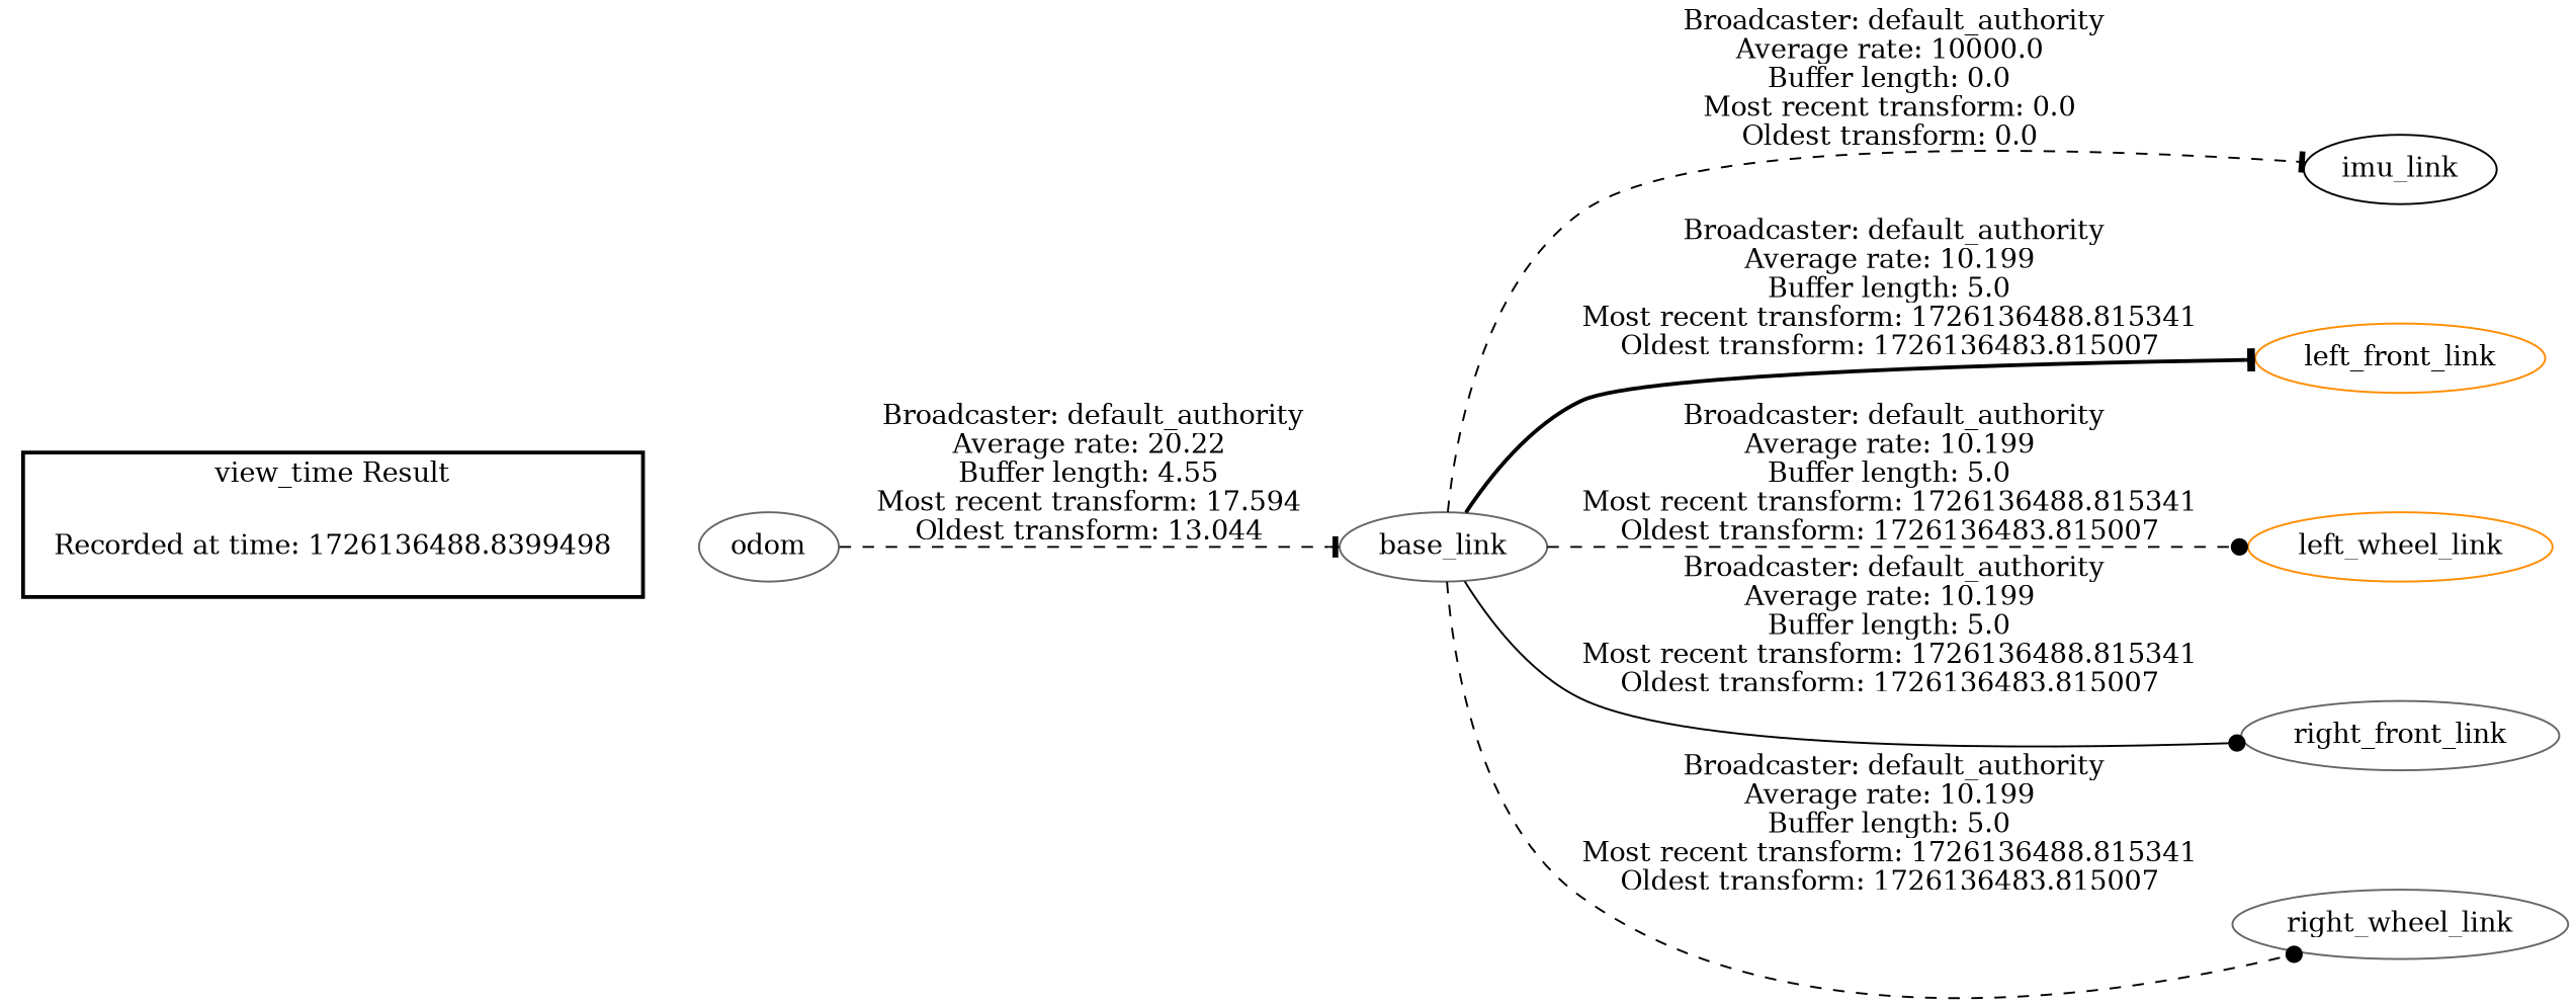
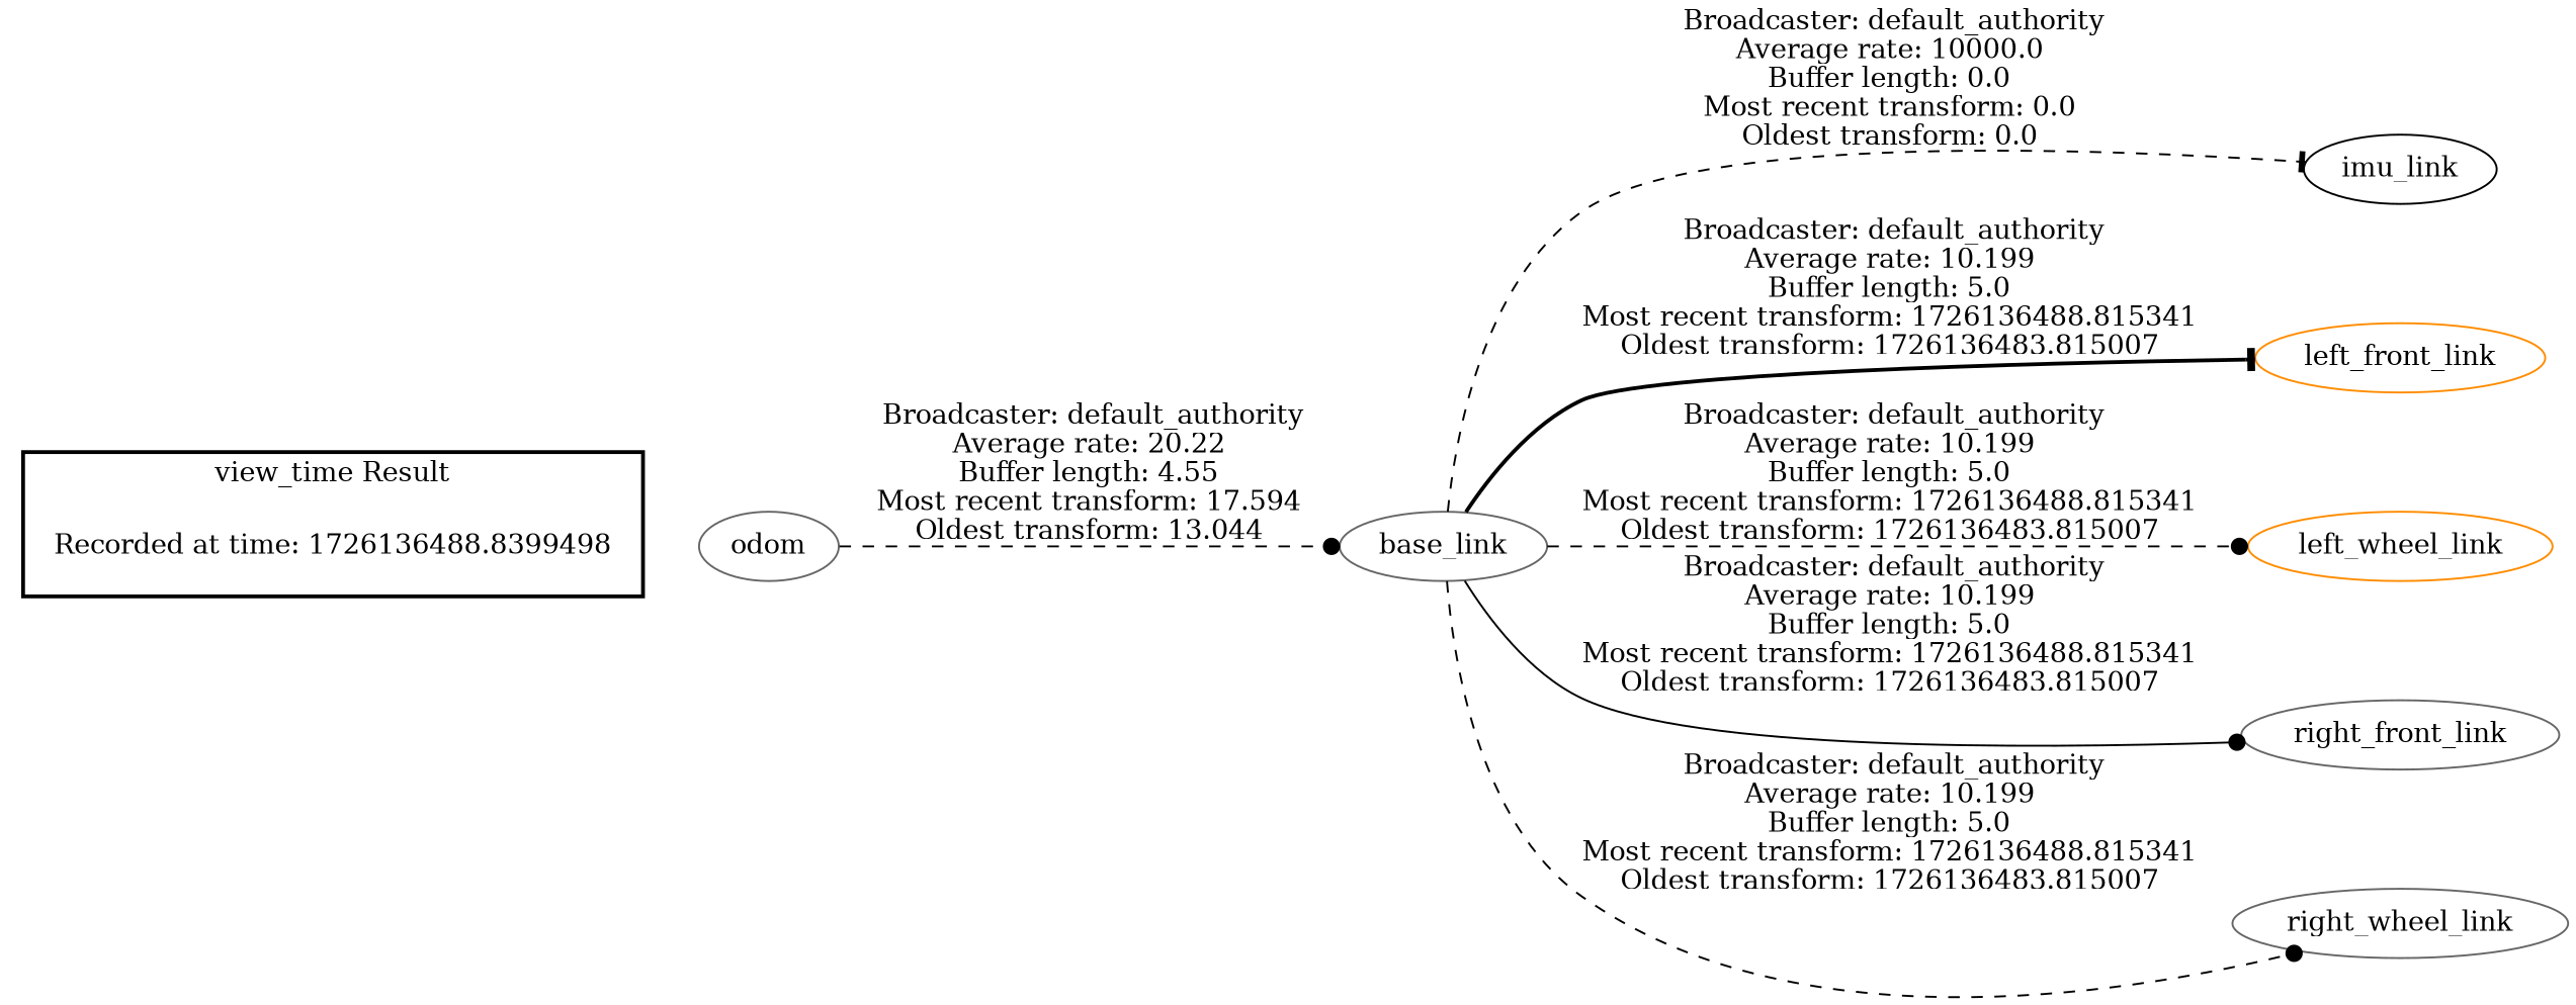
  digraph {
    rankdir=LR
    node [color=gray40]
    edge [style=dashed arrowhead=tee]
    "Recorded at time: 1726136488.8399498" [shape=plaintext]
    odom
    base_link
    imu_link [color=black]
    left_front_link [color=darkorange]
    left_wheel_link [color=darkorange]
    right_front_link
    right_wheel_link
    subgraph cluster_1 {
      color=black
      label="view_time Result"
      style=bold
      "Recorded at time: 1726136488.8399498"
    }
    "Recorded at time: 1726136488.8399498" -> odom [style=invis arrowhead=""]
-   odom -> base_link [label=" Broadcaster: default_authority\nAverage rate: 20.22\nBuffer length: 4.55\nMost recent transform: 17.594\nOldest transform: 13.044\n"]
+   odom -> base_link [arrowhead=dot label=" Broadcaster: default_authority\nAverage rate: 20.22\nBuffer length: 4.55\nMost recent transform: 17.594\nOldest transform: 13.044\n"]
    base_link -> imu_link [label=" Broadcaster: default_authority\nAverage rate: 10000.0\nBuffer length: 0.0\nMost recent transform: 0.0\nOldest transform: 0.0\n"]
    base_link -> left_front_link [label=" Broadcaster: default_authority\nAverage rate: 10.199\nBuffer length: 5.0\nMost recent transform: 1726136488.815341\nOldest transform: 1726136483.815007\n" style=bold]
    base_link -> left_wheel_link [arrowhead=dot label=" Broadcaster: default_authority\nAverage rate: 10.199\nBuffer length: 5.0\nMost recent transform: 1726136488.815341\nOldest transform: 1726136483.815007\n"]
    base_link -> right_front_link [arrowhead=dot label=" Broadcaster: default_authority\nAverage rate: 10.199\nBuffer length: 5.0\nMost recent transform: 1726136488.815341\nOldest transform: 1726136483.815007\n" style=solid]
    base_link -> right_wheel_link [arrowhead=dot label=" Broadcaster: default_authority\nAverage rate: 10.199\nBuffer length: 5.0\nMost recent transform: 1726136488.815341\nOldest transform: 1726136483.815007\n"]
  }
